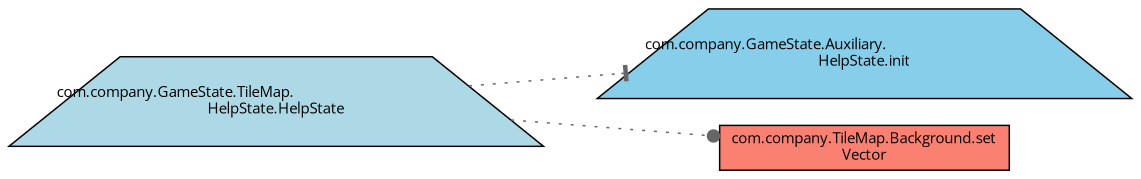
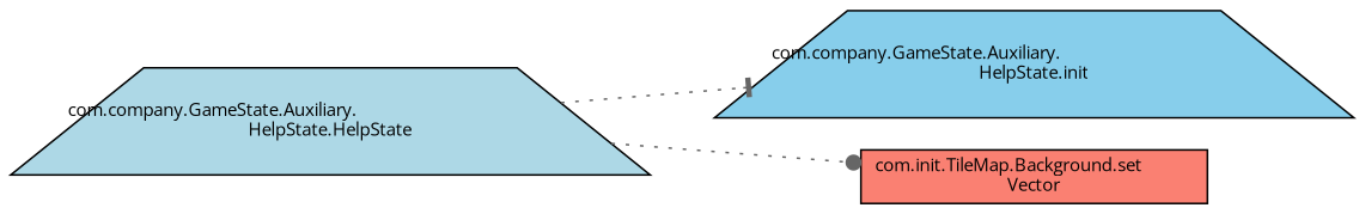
  digraph {
    fontname="Open Sans"
    rankdir=LR
    node [color=black fontname="Open Sans" fontsize=10 shape=trapezium style=filled]
    edge [color=gray40 fontname="Open Sans" fontsize=10 labelfontname=Helvetica labelfontsize=10 style=dotted]
-   n1 [fillcolor=lightblue fontcolor=black height=0.2 label="com.company.GameState.TileMap.\lHelpState.HelpState" width=0.4]
+   n1 [fillcolor=lightblue fontcolor=black height=0.2 label="com.company.GameState.Auxiliary.\lHelpState.HelpState" width=0.4]
    n2 [fillcolor=skyblue height=0.2 label="com.company.GameState.Auxiliary.\lHelpState.init" width=0.4]
-   n3 [fillcolor=salmon height=0.2 label="com.company.TileMap.Background.set\lVector" shape=box width=0.4]
+   n3 [fillcolor=salmon height=0.2 label="com.init.TileMap.Background.set\lVector" shape=box width=0.4]
    n1 -> n2 [arrowhead=tee]
    n1 -> n3 [arrowhead=dot]
  }
